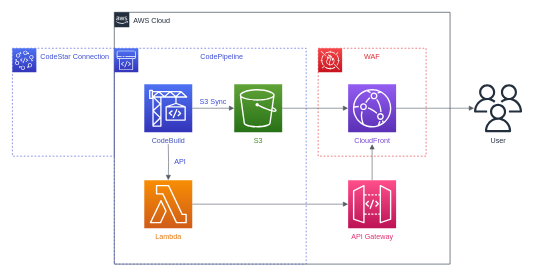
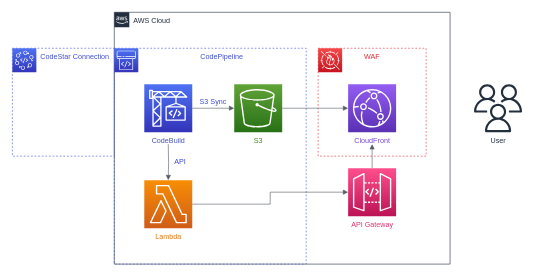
  <mxCell id="0" />
  <mxCell id="1" parent="0" />
  <mxCell id="2" value="CodeStar Connection" style="fillColor=none;strokeColor=#4053d6;dashed=1;verticalAlign=top;fontStyle=0;fontColor=#3f50d3;spacingLeft=39;" parent="1" vertex="1"><mxGeometry x="20" y="80" width="170" height="180" as="geometry" /></mxCell>
  <mxCell id="3" value="AWS Cloud" style="points=[[0,0],[0.25,0],[0.5,0],[0.75,0],[1,0],[1,0.25],[1,0.5],[1,0.75],[1,1],[0.75,1],[0.5,1],[0.25,1],[0,1],[0,0.75],[0,0.5],[0,0.25]];outlineConnect=0;gradientColor=none;html=1;whiteSpace=wrap;fontSize=12;fontStyle=0;container=1;pointerEvents=0;collapsible=0;recursiveResize=0;shape=mxgraph.aws4.group;grIcon=mxgraph.aws4.group_aws_cloud_alt;strokeColor=#232F3E;fillColor=none;verticalAlign=top;align=left;spacingLeft=30;fontColor=#232F3E;dashed=0;" parent="1" vertex="1"><mxGeometry y="20" width="560" height="420" as="geometry" x="190" /></mxCell>
  <mxCell id="4" value="CodePipeline" style="fillColor=none;strokeColor=#4053d6;dashed=1;verticalAlign=top;fontStyle=0;fontColor=#3f50d3;spacingLeft=39;" parent="3" vertex="1"><mxGeometry y="60" width="320" height="360" as="geometry" /></mxCell>
  <mxCell id="5" value="" style="sketch=0;points=[[0,0,0],[0.25,0,0],[0.5,0,0],[0.75,0,0],[1,0,0],[0,1,0],[0.25,1,0],[0.5,1,0],[0.75,1,0],[1,1,0],[0,0.25,0],[0,0.5,0],[0,0.75,0],[1,0.25,0],[1,0.5,0],[1,0.75,0]];outlineConnect=0;fontColor=#232F3E;gradientColor=#4D72F3;gradientDirection=north;fillColor=#3334B9;strokeColor=#ffffff;dashed=0;verticalLabelPosition=bottom;verticalAlign=top;align=center;html=1;fontSize=12;fontStyle=0;aspect=fixed;shape=mxgraph.aws4.resourceIcon;resIcon=mxgraph.aws4.codepipeline;" parent="3" vertex="1"><mxGeometry y="60" width="40" height="40" as="geometry" /></mxCell>
  <mxCell id="6" value="&lt;font color=&quot;#438a27&quot;&gt;S3&lt;/font&gt;" style="sketch=0;points=[[0,0,0],[0.25,0,0],[0.5,0,0],[0.75,0,0],[1,0,0],[0,1,0],[0.25,1,0],[0.5,1,0],[0.75,1,0],[1,1,0],[0,0.25,0],[0,0.5,0],[0,0.75,0],[1,0.25,0],[1,0.5,0],[1,0.75,0]];outlineConnect=0;fontColor=#232F3E;gradientColor=#60A337;gradientDirection=north;fillColor=#277116;strokeColor=#ffffff;dashed=0;verticalLabelPosition=bottom;verticalAlign=top;align=center;html=1;fontSize=12;fontStyle=0;aspect=fixed;shape=mxgraph.aws4.resourceIcon;resIcon=mxgraph.aws4.s3;" parent="3" vertex="1"><mxGeometry x="200" y="120" width="80" height="80" as="geometry" /></mxCell>
  <mxCell id="7" value="WAF" style="fillColor=none;strokeColor=#df2e35;dashed=1;verticalAlign=top;fontStyle=0;fontColor=#de2d34;" parent="3" vertex="1"><mxGeometry x="340" y="60" width="180" height="180" as="geometry" /></mxCell>
  <mxCell id="8" value="&lt;font color=&quot;#7746d3&quot;&gt;CloudFront&lt;/font&gt;" style="sketch=0;points=[[0,0,0],[0.25,0,0],[0.5,0,0],[0.75,0,0],[1,0,0],[0,1,0],[0.25,1,0],[0.5,1,0],[0.75,1,0],[1,1,0],[0,0.25,0],[0,0.5,0],[0,0.75,0],[1,0.25,0],[1,0.5,0],[1,0.75,0]];outlineConnect=0;fontColor=#232F3E;gradientColor=#945DF2;gradientDirection=north;fillColor=#5A30B5;strokeColor=#ffffff;dashed=0;verticalLabelPosition=bottom;verticalAlign=top;align=center;html=1;fontSize=12;fontStyle=0;aspect=fixed;shape=mxgraph.aws4.resourceIcon;resIcon=mxgraph.aws4.cloudfront;" parent="3" vertex="1"><mxGeometry x="390" y="120" width="80" height="80" as="geometry" /></mxCell>
  <mxCell id="9" value="" style="sketch=0;points=[[0,0,0],[0.25,0,0],[0.5,0,0],[0.75,0,0],[1,0,0],[0,1,0],[0.25,1,0],[0.5,1,0],[0.75,1,0],[1,1,0],[0,0.25,0],[0,0.5,0],[0,0.75,0],[1,0.25,0],[1,0.5,0],[1,0.75,0]];outlineConnect=0;fontColor=#232F3E;gradientColor=#F54749;gradientDirection=north;fillColor=#C7131F;strokeColor=#ffffff;dashed=0;verticalLabelPosition=bottom;verticalAlign=top;align=center;html=1;fontSize=12;fontStyle=0;aspect=fixed;shape=mxgraph.aws4.resourceIcon;resIcon=mxgraph.aws4.waf;" parent="3" vertex="1"><mxGeometry x="340" y="60" width="40" height="40" as="geometry" /></mxCell>
  <mxCell id="10" value="" style="edgeStyle=orthogonalEdgeStyle;html=1;endArrow=block;elbow=vertical;startArrow=none;endFill=1;strokeColor=#545B64;rounded=0;fontColor=#de2d34;exitX=1;exitY=0.5;exitDx=0;exitDy=0;exitPerimeter=0;entryX=0;entryY=0.5;entryDx=0;entryDy=0;entryPerimeter=0;" parent="3" source="6" target="8" edge="1"><mxGeometry width="100" relative="1" as="geometry"><mxPoint x="190" y="330" as="sourcePoint" /><mxPoint x="200" y="340" as="targetPoint" /></mxGeometry></mxCell>
- <mxCell id="11" value="&lt;font color=&quot;#df3372&quot;&gt;API Gateway&lt;/font&gt;" style="sketch=0;points=[[0,0,0],[0.25,0,0],[0.5,0,0],[0.75,0,0],[1,0,0],[0,1,0],[0.25,1,0],[0.5,1,0],[0.75,1,0],[1,1,0],[0,0.25,0],[0,0.5,0],[0,0.75,0],[1,0.25,0],[1,0.5,0],[1,0.75,0]];outlineConnect=0;fontColor=#232F3E;gradientColor=#FF4F8B;gradientDirection=north;fillColor=#BC1356;strokeColor=#ffffff;dashed=0;verticalLabelPosition=bottom;verticalAlign=top;align=center;html=1;fontSize=12;fontStyle=0;aspect=fixed;shape=mxgraph.aws4.resourceIcon;resIcon=mxgraph.aws4.api_gateway;" parent="3" vertex="1"><mxGeometry x="390" y="280" width="80" height="80" as="geometry" /></mxCell>
+ <mxCell id="11" value="&lt;font color=&quot;#df3372&quot;&gt;API Gateway&lt;/font&gt;" style="sketch=0;points=[[0,0,0],[0.25,0,0],[0.5,0,0],[0.75,0,0],[1,0,0],[0,1,0],[0.25,1,0],[0.5,1,0],[0.75,1,0],[1,1,0],[0,0.25,0],[0,0.5,0],[0,0.75,0],[1,0.25,0],[1,0.5,0],[1,0.75,0]];outlineConnect=0;fontColor=#232F3E;gradientColor=#FF4F8B;gradientDirection=north;fillColor=#BC1356;strokeColor=#ffffff;dashed=0;verticalLabelPosition=bottom;verticalAlign=top;align=center;html=1;fontSize=12;fontStyle=0;aspect=fixed;shape=mxgraph.aws4.resourceIcon;resIcon=mxgraph.aws4.api_gateway;" parent="3" vertex="1"><mxGeometry x="390" y="260" width="80" height="80" as="geometry" /></mxCell>
  <mxCell id="12" value="&lt;font color=&quot;#e5770e&quot;&gt;Lambda&lt;/font&gt;" style="sketch=0;points=[[0,0,0],[0.25,0,0],[0.5,0,0],[0.75,0,0],[1,0,0],[0,1,0],[0.25,1,0],[0.5,1,0],[0.75,1,0],[1,1,0],[0,0.25,0],[0,0.5,0],[0,0.75,0],[1,0.25,0],[1,0.5,0],[1,0.75,0]];outlineConnect=0;fontColor=#232F3E;gradientColor=#F78E04;gradientDirection=north;fillColor=#D05C17;strokeColor=#ffffff;dashed=0;verticalLabelPosition=bottom;verticalAlign=top;align=center;html=1;fontSize=12;fontStyle=0;aspect=fixed;shape=mxgraph.aws4.resourceIcon;resIcon=mxgraph.aws4.lambda;" parent="3" vertex="1"><mxGeometry x="50" y="280" width="80" height="80" as="geometry" /></mxCell>
  <mxCell id="13" value="" style="edgeStyle=orthogonalEdgeStyle;html=1;endArrow=block;elbow=vertical;startArrow=none;endFill=1;strokeColor=#545B64;rounded=0;fontColor=#e5770e;exitX=1;exitY=0.5;exitDx=0;exitDy=0;exitPerimeter=0;entryX=0;entryY=0.5;entryDx=0;entryDy=0;entryPerimeter=0;" parent="3" source="12" target="11" edge="1"><mxGeometry width="100" relative="1" as="geometry"><mxPoint x="230" y="450" as="sourcePoint" /><mxPoint x="200" y="320" as="targetPoint" /></mxGeometry></mxCell>
  <mxCell id="14" value="" style="edgeStyle=orthogonalEdgeStyle;html=1;endArrow=block;elbow=vertical;startArrow=none;endFill=1;strokeColor=#545B64;rounded=0;fontColor=#e5770e;exitX=0.5;exitY=0;exitDx=0;exitDy=0;exitPerimeter=0;entryX=0.5;entryY=1.25;entryDx=0;entryDy=0;entryPerimeter=0;" parent="3" source="11" target="8" edge="1"><mxGeometry width="100" relative="1" as="geometry"><mxPoint x="600" y="300" as="sourcePoint" /><mxPoint x="700" y="300" as="targetPoint" /></mxGeometry></mxCell>
  <mxCell id="15" value="" style="edgeStyle=orthogonalEdgeStyle;html=1;endArrow=block;elbow=vertical;startArrow=none;endFill=1;strokeColor=#545B64;rounded=0;entryX=0.5;entryY=0;entryDx=0;entryDy=0;entryPerimeter=0;" parent="3" target="12" edge="1"><mxGeometry width="100" relative="1" as="geometry"><mxPoint x="90" y="220" as="sourcePoint" /><mxPoint x="240" y="390" as="targetPoint" /></mxGeometry></mxCell>
  <mxCell id="16" value="&lt;font color=&quot;#4555b9&quot;&gt;CodeBuild&lt;/font&gt;" style="sketch=0;points=[[0,0,0],[0.25,0,0],[0.5,0,0],[0.75,0,0],[1,0,0],[0,1,0],[0.25,1,0],[0.5,1,0],[0.75,1,0],[1,1,0],[0,0.25,0],[0,0.5,0],[0,0.75,0],[1,0.25,0],[1,0.5,0],[1,0.75,0]];outlineConnect=0;fontColor=#232F3E;gradientColor=#4D72F3;gradientDirection=north;fillColor=#3334B9;strokeColor=#ffffff;dashed=0;verticalLabelPosition=bottom;verticalAlign=top;align=center;html=1;fontSize=12;fontStyle=0;aspect=fixed;shape=mxgraph.aws4.resourceIcon;resIcon=mxgraph.aws4.codebuild;" vertex="1" parent="3"><mxGeometry x="50" y="120" width="80" height="80" as="geometry" /></mxCell>
  <mxCell id="17" value="" style="edgeStyle=orthogonalEdgeStyle;html=1;endArrow=block;elbow=vertical;startArrow=none;endFill=1;strokeColor=#545B64;rounded=0;fontColor=#4555b9;exitX=1;exitY=0.5;exitDx=0;exitDy=0;exitPerimeter=0;entryX=0;entryY=0.5;entryDx=0;entryDy=0;entryPerimeter=0;" edge="1" parent="3" source="16" target="6"><mxGeometry width="100" relative="1" as="geometry"><mxPoint x="190" y="280" as="sourcePoint" /><mxPoint x="290" y="280" as="targetPoint" /></mxGeometry></mxCell>
  <mxCell id="18" value="&lt;font color=&quot;#3e4ed2&quot;&gt;S3 Sync&lt;/font&gt;" style="rounded=0;whiteSpace=wrap;html=1;fontColor=#4555b9;fillColor=none;strokeColor=none;" vertex="1" parent="3"><mxGeometry x="130" y="140" width="70" height="20" as="geometry" /></mxCell>
  <mxCell id="19" value="&lt;font color=&quot;#3e4ed2&quot;&gt;API&lt;/font&gt;" style="rounded=0;whiteSpace=wrap;html=1;fontColor=#4555b9;fillColor=none;strokeColor=none;" vertex="1" parent="3"><mxGeometry x="90" y="240" width="40" height="20" as="geometry" /></mxCell>
  <mxCell id="20" value="" style="sketch=0;points=[[0,0,0],[0.25,0,0],[0.5,0,0],[0.75,0,0],[1,0,0],[0,1,0],[0.25,1,0],[0.5,1,0],[0.75,1,0],[1,1,0],[0,0.25,0],[0,0.5,0],[0,0.75,0],[1,0.25,0],[1,0.5,0],[1,0.75,0]];outlineConnect=0;fontColor=#232F3E;gradientColor=#4D72F3;gradientDirection=north;fillColor=#3334B9;strokeColor=#ffffff;dashed=0;verticalLabelPosition=bottom;verticalAlign=top;align=center;html=1;fontSize=12;fontStyle=0;aspect=fixed;shape=mxgraph.aws4.resourceIcon;resIcon=mxgraph.aws4.codestar;" parent="1" vertex="1"><mxGeometry x="20" y="80" width="40" height="40" as="geometry" /></mxCell>
  <mxCell id="21" value="User" style="sketch=0;outlineConnect=0;fontColor=#232F3E;gradientColor=none;fillColor=#232F3D;strokeColor=none;dashed=0;verticalLabelPosition=bottom;verticalAlign=top;align=center;html=1;fontSize=12;fontStyle=0;aspect=fixed;pointerEvents=1;shape=mxgraph.aws4.users;" parent="1" vertex="1"><mxGeometry x="790" y="140" width="80" height="80" as="geometry" /></mxCell>
- <mxCell id="22" value="" style="edgeStyle=orthogonalEdgeStyle;html=1;endArrow=block;elbow=vertical;startArrow=none;endFill=1;strokeColor=#545B64;rounded=0;fontColor=#de2d34;exitX=1;exitY=0.5;exitDx=0;exitDy=0;exitPerimeter=0;" parent="1" source="8" target="21" edge="1"><mxGeometry width="100" relative="1" as="geometry"><mxPoint x="760" y="340" as="sourcePoint" /><mxPoint x="860" y="340" as="targetPoint" /></mxGeometry></mxCell>
